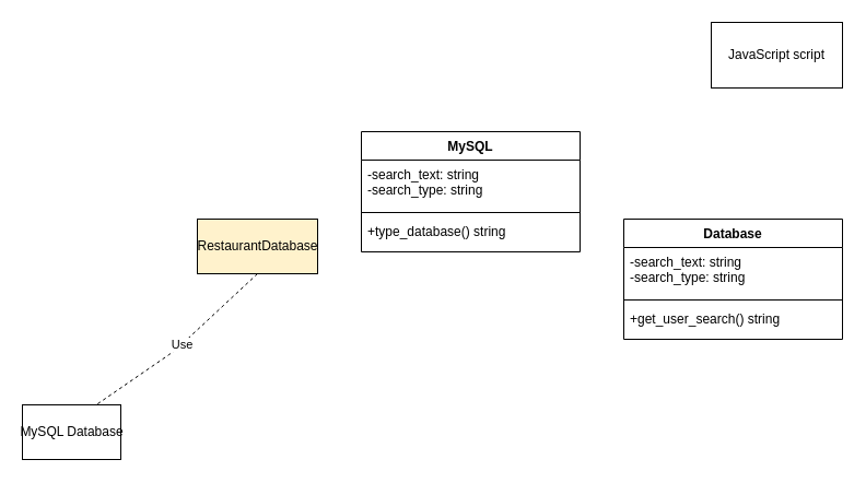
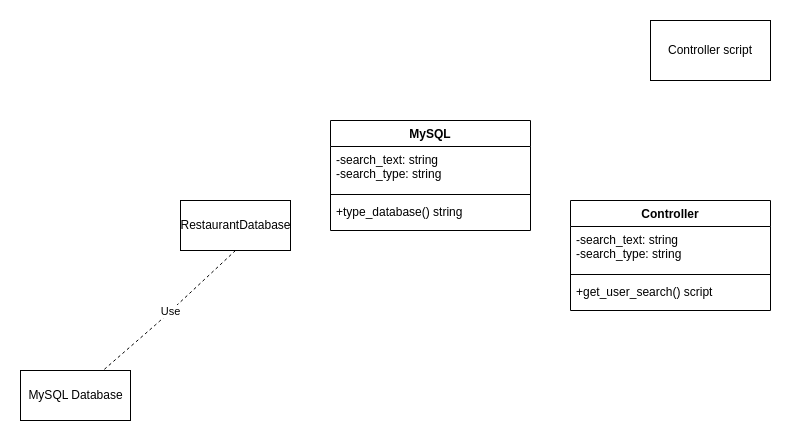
  <mxCell id="0" />
  <mxCell id="1" parent="0" />
- <mxCell id="2" value="Database" style="swimlane;fontStyle=1;align=center;verticalAlign=top;childLayout=stackLayout;horizontal=1;startSize=26;horizontalStack=0;resizeParent=1;resizeParentMax=0;resizeLast=0;collapsible=1;marginBottom=0;" vertex="1" parent="1"><mxGeometry x="570" y="200" width="200" height="110" as="geometry"><mxRectangle x="670" y="415" width="90" height="26" as="alternateBounds" /></mxGeometry></mxCell>
+ <mxCell id="2" value="Controller" style="swimlane;fontStyle=1;align=center;verticalAlign=top;childLayout=stackLayout;horizontal=1;startSize=26;horizontalStack=0;resizeParent=1;resizeParentMax=0;resizeLast=0;collapsible=1;marginBottom=0;" vertex="1" parent="1"><mxGeometry x="570" y="200" width="200" height="110" as="geometry"><mxRectangle x="670" y="415" width="90" height="26" as="alternateBounds" /></mxGeometry></mxCell>
  <mxCell id="3" value="-search_text: string&#10;-search_type: string" style="text;strokeColor=none;fillColor=none;align=left;verticalAlign=top;spacingLeft=4;spacingRight=4;overflow=hidden;rotatable=0;points=[[0,0.5],[1,0.5]];portConstraint=eastwest;" vertex="1" parent="2"><mxGeometry y="26" width="200" height="44" as="geometry" /></mxCell>
  <mxCell id="4" value="" style="line;strokeWidth=1;fillColor=none;align=left;verticalAlign=middle;spacingTop=-1;spacingLeft=3;spacingRight=3;rotatable=0;labelPosition=right;points=[];portConstraint=eastwest;" vertex="1" parent="2"><mxGeometry y="70" width="200" height="8" as="geometry" /></mxCell>
- <mxCell id="5" value="+get_user_search() string" style="text;strokeColor=none;fillColor=none;align=left;verticalAlign=top;spacingLeft=4;spacingRight=4;overflow=hidden;rotatable=0;points=[[0,0.5],[1,0.5]];portConstraint=eastwest;" vertex="1" parent="2"><mxGeometry y="78" width="200" height="32" as="geometry" /></mxCell>
- <mxCell id="6" value="RestaurantDatabase" style="html=1;fillColor=#fff2cc;" vertex="1" parent="1"><mxGeometry x="180" y="200" width="110" height="50" as="geometry" /></mxCell>
- <mxCell id="7" value="MySQL Database" style="html=1;" vertex="1" parent="1"><mxGeometry x="20" y="370" width="90" height="50" as="geometry" /></mxCell>
+ <mxCell id="5" value="+get_user_search() script" style="text;strokeColor=none;fillColor=none;align=left;verticalAlign=top;spacingLeft=4;spacingRight=4;overflow=hidden;rotatable=0;points=[[0,0.5],[1,0.5]];portConstraint=eastwest;" vertex="1" parent="2"><mxGeometry y="78" width="200" height="32" as="geometry" /></mxCell>
+ <mxCell id="6" value="RestaurantDatabase" style="html=1;" vertex="1" parent="1"><mxGeometry x="180" y="200" width="110" height="50" as="geometry" /></mxCell>
+ <mxCell id="7" value="MySQL Database" style="html=1;" vertex="1" parent="1"><mxGeometry x="20" y="370" width="110" height="50" as="geometry" /></mxCell>
  <mxCell id="8" value="Use" style="endArrow=none;endSize=12;dashed=1;html=1;exitX=0.5;exitY=1;exitDx=0;exitDy=0;entryX=0.75;entryY=0;entryDx=0;entryDy=0;" edge="1" parent="1" source="6" target="7"><mxGeometry width="160" relative="1" as="geometry"><mxPoint x="354" y="340" as="sourcePoint" /><mxPoint x="514" y="340" as="targetPoint" /><Array as="points"><mxPoint x="160" y="320" /></Array></mxGeometry></mxCell>
- <mxCell id="9" value="JavaScript script" style="rounded=0;whiteSpace=wrap;html=1;" vertex="1" parent="1"><mxGeometry x="650" y="20" width="120" height="60" as="geometry" /></mxCell>
+ <mxCell id="9" value="Controller script" style="rounded=0;whiteSpace=wrap;html=1;" vertex="1" parent="1"><mxGeometry x="650" y="20" width="120" height="60" as="geometry" /></mxCell>
  <mxCell id="10" value="MySQL" style="swimlane;fontStyle=1;align=center;verticalAlign=top;childLayout=stackLayout;horizontal=1;startSize=26;horizontalStack=0;resizeParent=1;resizeParentMax=0;resizeLast=0;collapsible=1;marginBottom=0;" vertex="1" parent="1"><mxGeometry x="330" y="120" width="200" height="110" as="geometry"><mxRectangle x="670" y="415" width="90" height="26" as="alternateBounds" /></mxGeometry></mxCell>
  <mxCell id="11" value="-search_text: string&#10;-search_type: string" style="text;strokeColor=none;fillColor=none;align=left;verticalAlign=top;spacingLeft=4;spacingRight=4;overflow=hidden;rotatable=0;points=[[0,0.5],[1,0.5]];portConstraint=eastwest;" vertex="1" parent="10"><mxGeometry y="26" width="200" height="44" as="geometry" /></mxCell>
  <mxCell id="12" value="" style="line;strokeWidth=1;fillColor=none;align=left;verticalAlign=middle;spacingTop=-1;spacingLeft=3;spacingRight=3;rotatable=0;labelPosition=right;points=[];portConstraint=eastwest;" vertex="1" parent="10"><mxGeometry y="70" width="200" height="8" as="geometry" /></mxCell>
  <mxCell id="13" value="+type_database() string" style="text;strokeColor=none;fillColor=none;align=left;verticalAlign=top;spacingLeft=4;spacingRight=4;overflow=hidden;rotatable=0;points=[[0,0.5],[1,0.5]];portConstraint=eastwest;" vertex="1" parent="10"><mxGeometry y="78" width="200" height="32" as="geometry" /></mxCell>
